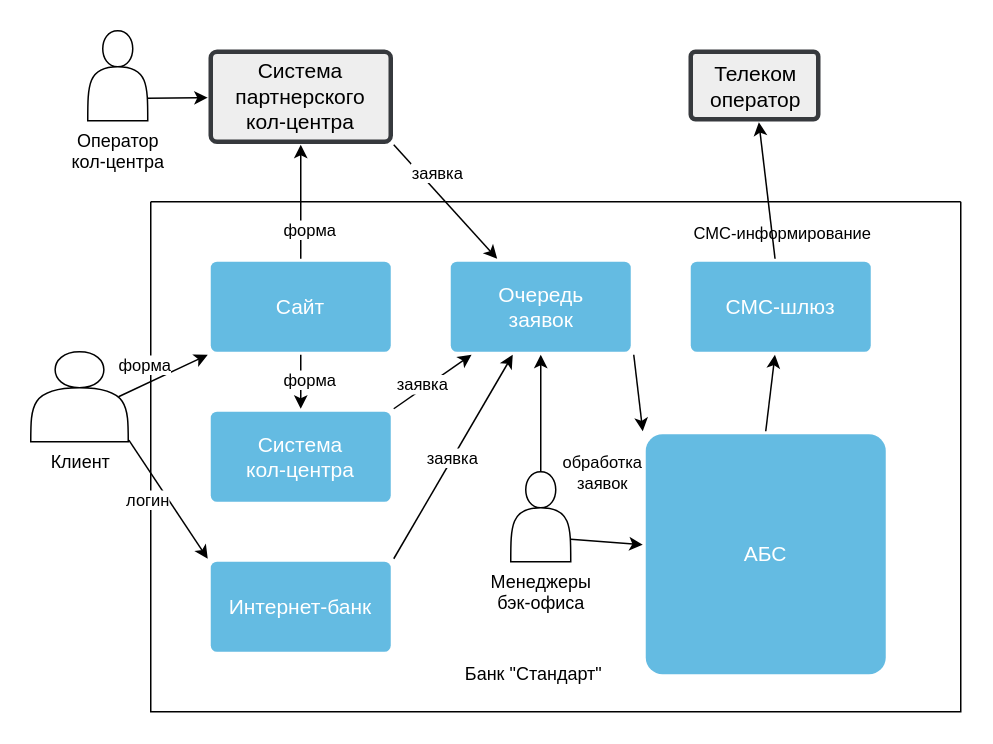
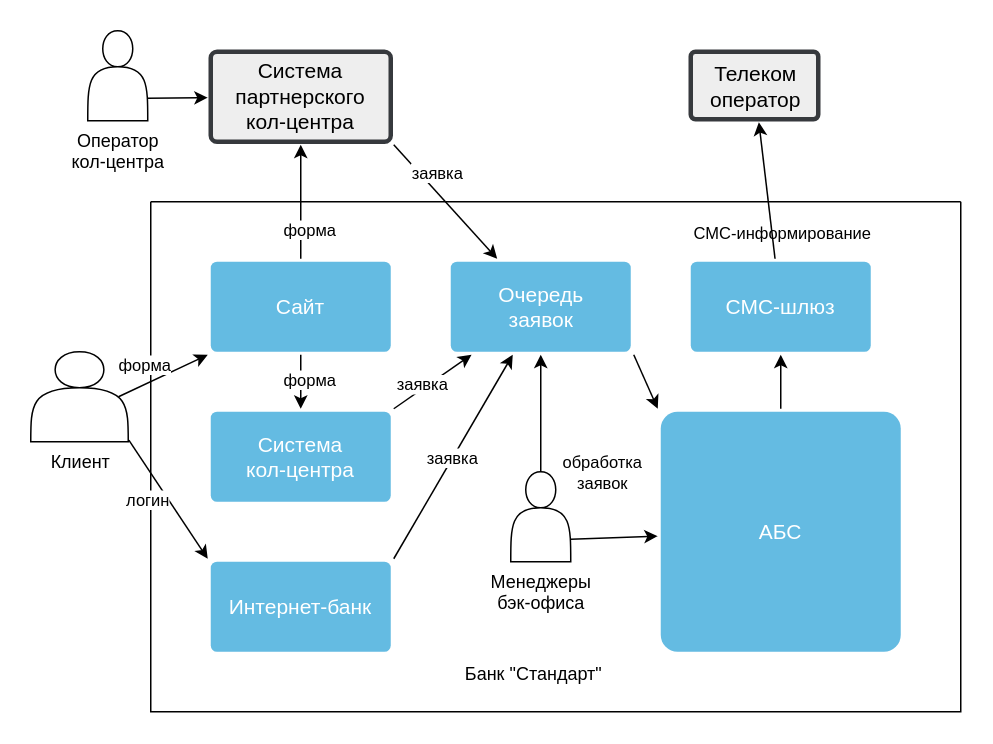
  <mxCell id="0" />
  <mxCell id="1" parent="0" />
  <mxCell id="2" value="" style="swimlane;startSize=0;swimlaneLine=1;resizable=1;fillStyle=auto;collapsible=0;" vertex="1" parent="1"><mxGeometry x="100" y="134" width="540" height="340" as="geometry"><mxRectangle x="160" y="1120" width="50" height="40" as="alternateBounds" /></mxGeometry></mxCell>
  <mxCell id="3" style="rounded=0;orthogonalLoop=1;jettySize=auto;html=1;" edge="1" parent="2" source="4" target="6"><mxGeometry relative="1" as="geometry" /></mxCell>
  <mxCell id="4" value="Сайт" style="rounded=1;whiteSpace=wrap;html=1;shadow=0;labelBackgroundColor=none;strokeColor=none;strokeWidth=3;fillColor=#64bbe2;fontFamily=Helvetica;fontSize=14;fontColor=#FFFFFF;align=center;spacing=5;arcSize=7;perimeterSpacing=2;" vertex="1" parent="2"><mxGeometry x="40" y="40" width="120" height="60" as="geometry" /></mxCell>
  <mxCell id="5" style="rounded=0;orthogonalLoop=1;jettySize=auto;html=1;exitX=1;exitY=0;exitDx=0;exitDy=0;" edge="1" parent="2" source="6" target="13"><mxGeometry relative="1" as="geometry" /></mxCell>
  <mxCell id="6" value="Система&lt;div&gt;кол-центра&lt;/div&gt;" style="rounded=1;whiteSpace=wrap;html=1;shadow=0;labelBackgroundColor=none;strokeColor=none;strokeWidth=3;fillColor=#64bbe2;fontFamily=Helvetica;fontSize=14;fontColor=#FFFFFF;align=center;spacing=5;arcSize=7;perimeterSpacing=2;" vertex="1" parent="2"><mxGeometry x="40" y="140" width="120" height="60" as="geometry" /></mxCell>
  <mxCell id="7" style="rounded=0;orthogonalLoop=1;jettySize=auto;html=1;exitX=0.5;exitY=0;exitDx=0;exitDy=0;" edge="1" parent="2" source="8" target="9"><mxGeometry relative="1" as="geometry" /></mxCell>
- <mxCell id="8" value="АБС" style="rounded=1;whiteSpace=wrap;html=1;shadow=0;labelBackgroundColor=none;strokeColor=none;strokeWidth=3;fillColor=#64bbe2;fontFamily=Helvetica;fontSize=14;fontColor=#FFFFFF;align=center;spacing=5;arcSize=7;perimeterSpacing=2;" vertex="1" parent="2"><mxGeometry x="330" y="155" width="160" height="160" as="geometry" /></mxCell>
+ <mxCell id="8" value="АБС" style="rounded=1;whiteSpace=wrap;html=1;shadow=0;labelBackgroundColor=none;strokeColor=none;strokeWidth=3;fillColor=#64bbe2;fontFamily=Helvetica;fontSize=14;fontColor=#FFFFFF;align=center;spacing=5;arcSize=7;perimeterSpacing=2;" vertex="1" parent="2"><mxGeometry x="340" y="140" width="160" height="160" as="geometry" /></mxCell>
  <mxCell id="9" value="СМС-шлюз" style="rounded=1;whiteSpace=wrap;html=1;shadow=0;labelBackgroundColor=none;strokeColor=none;strokeWidth=3;fillColor=#64bbe2;fontFamily=Helvetica;fontSize=14;fontColor=#FFFFFF;align=center;spacing=5;arcSize=7;perimeterSpacing=2;" vertex="1" parent="2"><mxGeometry x="360" y="40" width="120" height="60" as="geometry" /></mxCell>
  <mxCell id="10" style="rounded=0;orthogonalLoop=1;jettySize=auto;html=1;exitX=1;exitY=0;exitDx=0;exitDy=0;" edge="1" parent="2" source="11" target="13"><mxGeometry relative="1" as="geometry" /></mxCell>
  <mxCell id="11" value="Интернет-банк" style="rounded=1;whiteSpace=wrap;html=1;shadow=0;labelBackgroundColor=none;strokeColor=none;strokeWidth=3;fillColor=#64bbe2;fontFamily=Helvetica;fontSize=14;fontColor=#FFFFFF;align=center;spacing=5;arcSize=7;perimeterSpacing=2;" vertex="1" parent="2"><mxGeometry x="40" y="240" width="120" height="60" as="geometry" /></mxCell>
  <mxCell id="12" style="rounded=0;orthogonalLoop=1;jettySize=auto;html=1;entryX=0;entryY=0;entryDx=0;entryDy=0;exitX=1;exitY=1;exitDx=0;exitDy=0;" edge="1" parent="2" source="13" target="8"><mxGeometry relative="1" as="geometry" /></mxCell>
  <mxCell id="13" value="Очередь&lt;div&gt;заявок&lt;/div&gt;" style="rounded=1;html=1;shadow=0;labelBackgroundColor=none;strokeColor=none;strokeWidth=3;fillColor=#64bbe2;fontFamily=Helvetica;fontSize=14;fontColor=#FFFFFF;align=center;spacing=5;arcSize=7;perimeterSpacing=2;" vertex="1" parent="2"><mxGeometry x="200" y="40" width="120" height="60" as="geometry" /></mxCell>
  <mxCell id="14" value="Банк &quot;Стандарт&quot;" style="text;html=1;align=center;verticalAlign=middle;resizable=0;points=[];autosize=1;strokeColor=none;fillColor=none;" vertex="1" parent="2"><mxGeometry x="200" y="300" width="110" height="30" as="geometry" /></mxCell>
  <mxCell id="15" value="заявка" style="edgeLabel;html=1;align=center;verticalAlign=middle;resizable=0;points=[];" vertex="1" connectable="0" parent="2"><mxGeometry x="200" y="170" as="geometry" /></mxCell>
  <mxCell id="16" value="заявка" style="edgeLabel;html=1;align=center;verticalAlign=middle;resizable=0;points=[];" vertex="1" connectable="0" parent="2"><mxGeometry x="180" y="121" as="geometry" /></mxCell>
  <mxCell id="17" value="форма" style="edgeLabel;html=1;align=center;verticalAlign=middle;resizable=0;points=[];" vertex="1" connectable="0" parent="2"><mxGeometry x="110" y="120.5" as="geometry"><mxPoint x="-5" y="-2" as="offset" /></mxGeometry></mxCell>
  <mxCell id="18" style="rounded=0;orthogonalLoop=1;jettySize=auto;html=1;exitX=1;exitY=0.75;exitDx=0;exitDy=0;" edge="1" parent="2" source="20" target="8"><mxGeometry relative="1" as="geometry" /></mxCell>
  <mxCell id="19" style="edgeStyle=orthogonalEdgeStyle;rounded=0;orthogonalLoop=1;jettySize=auto;html=1;" edge="1" parent="2" source="20" target="13"><mxGeometry relative="1" as="geometry" /></mxCell>
  <mxCell id="20" value="Менеджеры&lt;div&gt;бэк-офиса&lt;/div&gt;" style="shape=actor;html=1;labelPosition=center;verticalLabelPosition=bottom;align=center;verticalAlign=top;spacingLeft=0;" vertex="1" parent="2"><mxGeometry x="240" y="180" width="40" height="60" as="geometry" /></mxCell>
  <mxCell id="21" value="обработка&lt;div&gt;заявок&lt;/div&gt;" style="edgeLabel;html=1;align=center;verticalAlign=middle;resizable=0;points=[];" vertex="1" connectable="0" parent="2"><mxGeometry x="300" y="180" as="geometry" /></mxCell>
  <mxCell id="22" value="СМС-информирование" style="edgeLabel;html=1;align=center;verticalAlign=middle;resizable=0;points=[];" vertex="1" connectable="0" parent="2"><mxGeometry x="420" y="20" as="geometry" /></mxCell>
  <mxCell id="23" style="rounded=0;orthogonalLoop=1;jettySize=auto;html=1;entryX=0;entryY=1;entryDx=0;entryDy=0;exitX=0.9;exitY=0.5;exitDx=0;exitDy=0;exitPerimeter=0;" edge="1" parent="1" source="25" target="4"><mxGeometry relative="1" as="geometry" /></mxCell>
  <mxCell id="24" style="rounded=0;orthogonalLoop=1;jettySize=auto;html=1;entryX=0;entryY=0;entryDx=0;entryDy=0;exitX=1.006;exitY=0.982;exitDx=0;exitDy=0;exitPerimeter=0;" edge="1" parent="1" source="25" target="11"><mxGeometry relative="1" as="geometry" /></mxCell>
  <mxCell id="25" value="Клиент" style="shape=actor;html=1;labelPosition=center;verticalLabelPosition=bottom;align=center;verticalAlign=top;" vertex="1" parent="1"><mxGeometry x="20" y="234" width="65" height="60" as="geometry" /></mxCell>
  <mxCell id="26" style="rounded=0;orthogonalLoop=1;jettySize=auto;html=1;exitX=1;exitY=1;exitDx=0;exitDy=0;" edge="1" parent="1" source="27" target="13"><mxGeometry relative="1" as="geometry" /></mxCell>
  <mxCell id="27" value="Система&lt;div&gt;партнерского&lt;/div&gt;&lt;div&gt;кол-центра&lt;/div&gt;" style="rounded=1;whiteSpace=wrap;html=1;shadow=0;labelBackgroundColor=none;strokeColor=#36393d;strokeWidth=3;fillColor=#eeeeee;fontFamily=Helvetica;fontSize=14;align=center;spacing=5;arcSize=7;perimeterSpacing=2;" vertex="1" parent="1"><mxGeometry x="140" y="34" width="120" height="60" as="geometry" /></mxCell>
  <mxCell id="28" value="Телеком&lt;div&gt;оператор&lt;/div&gt;" style="rounded=1;html=1;shadow=0;labelBackgroundColor=none;strokeColor=#36393d;strokeWidth=3;fillColor=#eeeeee;fontFamily=Helvetica;fontSize=14;align=center;spacing=5;arcSize=7;perimeterSpacing=2;" vertex="1" parent="1"><mxGeometry x="460" y="34" width="85" height="45" as="geometry" /></mxCell>
  <mxCell id="29" style="rounded=0;orthogonalLoop=1;jettySize=auto;html=1;" edge="1" parent="1" source="4" target="27"><mxGeometry relative="1" as="geometry" /></mxCell>
  <mxCell id="30" style="rounded=0;orthogonalLoop=1;jettySize=auto;html=1;" edge="1" parent="1" source="9" target="28"><mxGeometry relative="1" as="geometry" /></mxCell>
  <mxCell id="31" value="форма" style="edgeLabel;html=1;align=center;verticalAlign=middle;resizable=0;points=[];" vertex="1" connectable="0" parent="1"><mxGeometry x="100" y="244" as="geometry"><mxPoint x="-5" y="-2" as="offset" /></mxGeometry></mxCell>
  <mxCell id="32" value="логин" style="edgeLabel;html=1;align=center;verticalAlign=middle;resizable=0;points=[];" vertex="1" connectable="0" parent="1"><mxGeometry x="90" y="334" as="geometry"><mxPoint x="7" y="-2" as="offset" /></mxGeometry></mxCell>
  <mxCell id="33" value="заявка" style="edgeLabel;html=1;align=center;verticalAlign=middle;resizable=0;points=[];" vertex="1" connectable="0" parent="1"><mxGeometry x="290" y="114" as="geometry" /></mxCell>
  <mxCell id="34" value="форма" style="edgeLabel;html=1;align=center;verticalAlign=middle;resizable=0;points=[];" vertex="1" connectable="0" parent="1"><mxGeometry x="210" y="154" as="geometry"><mxPoint x="-5" y="-2" as="offset" /></mxGeometry></mxCell>
  <mxCell id="35" style="rounded=0;orthogonalLoop=1;jettySize=auto;html=1;exitX=1;exitY=0.75;exitDx=0;exitDy=0;" edge="1" parent="1" source="36" target="27"><mxGeometry relative="1" as="geometry" /></mxCell>
  <mxCell id="36" value="Оператор&lt;div&gt;кол-центра&lt;/div&gt;" style="shape=actor;html=1;labelPosition=center;verticalLabelPosition=bottom;align=center;verticalAlign=top;" vertex="1" parent="1"><mxGeometry x="58" y="20" width="40" height="60" as="geometry" /></mxCell>
